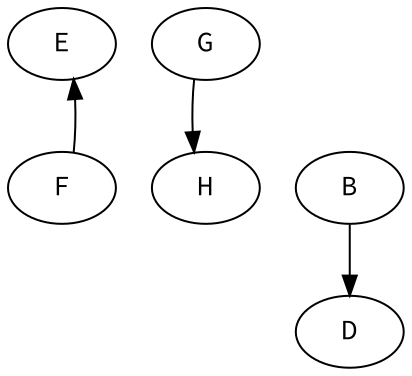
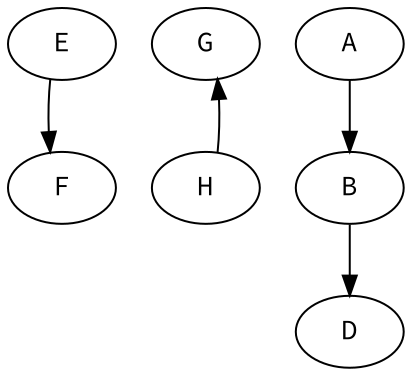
  strict digraph {
    fontname="Source Code Pro"
    node [fontname="Source Code Pro"]
    edge [fontname="Source Code Pro"]
    E
    F
    G
    H
    B
    D
-   F -> E
-   G -> H
+   A
+   E -> F
+   H -> G
    B -> D
+   A -> B
  }
